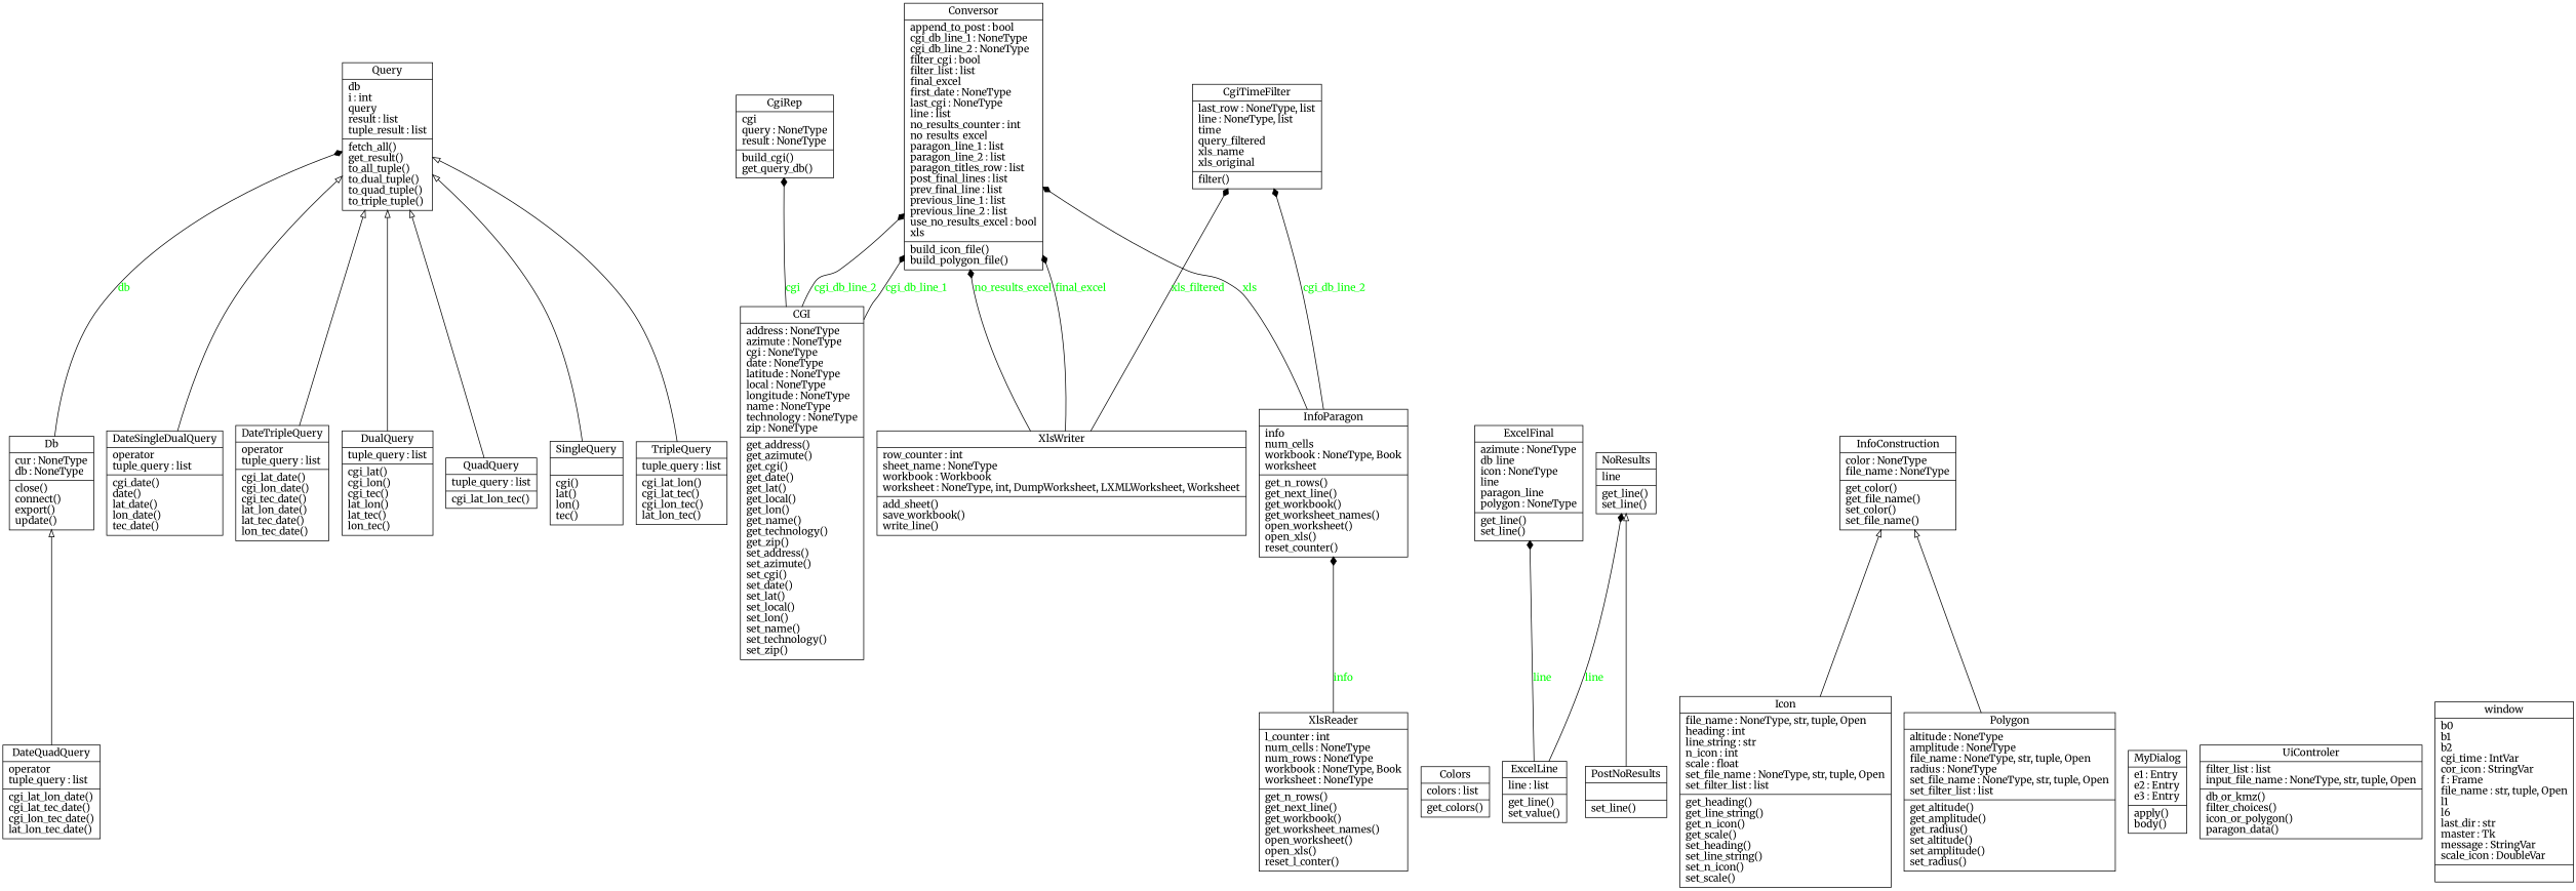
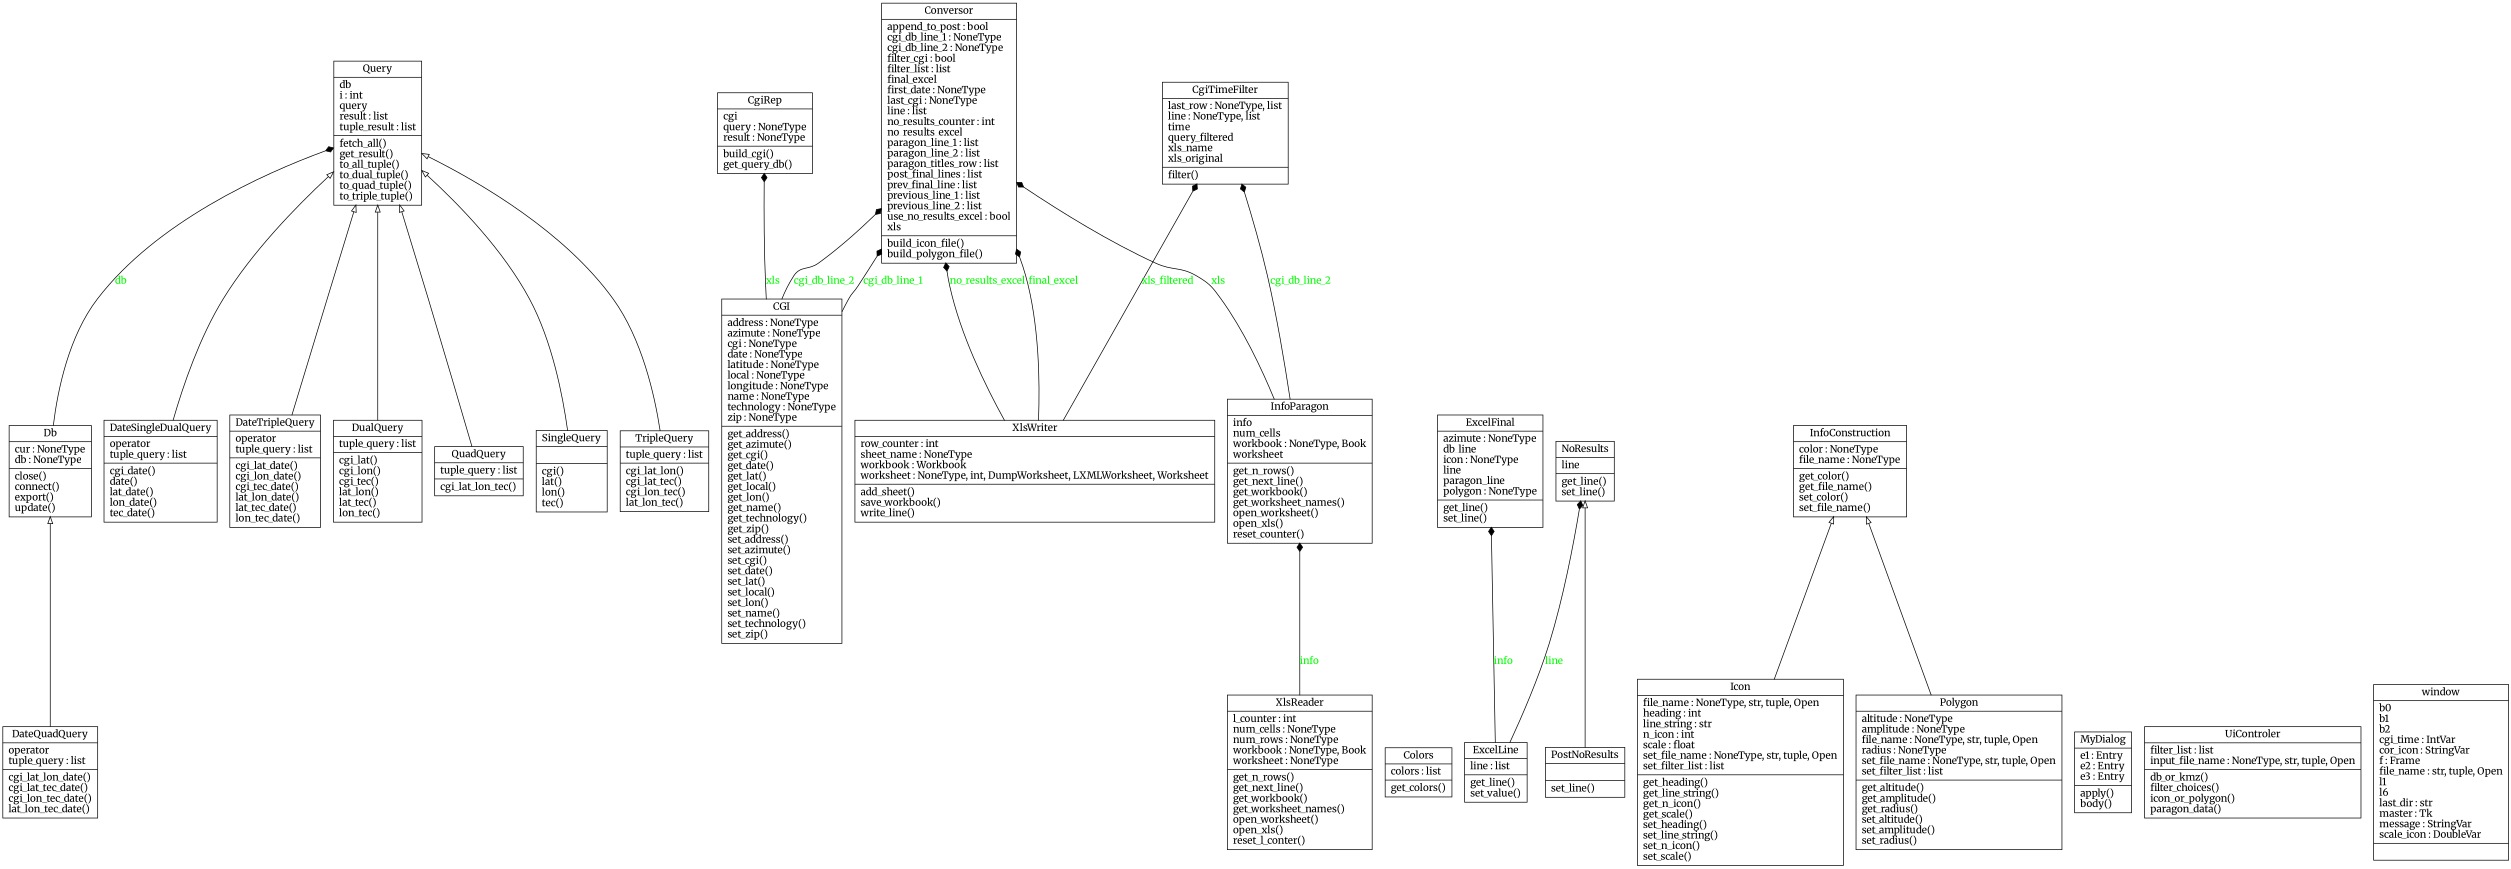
  digraph {
    fontname=Merriweather
    rankdir=BT
    node [fontname=Merriweather shape=record]
    edge [arrowhead=diamond arrowtail=none fontcolor=green fontname=Merriweather style=solid]
    n1 [label="{Query|db\li : int\lquery\lresult : list\ltuple_result : list\l|fetch_all()\lget_result()\lto_all_tuple()\lto_dual_tuple()\lto_quad_tuple()\lto_triple_tuple()\l}"]
    n2 [label="{CGI|address : NoneType\lazimute : NoneType\lcgi : NoneType\ldate : NoneType\llatitude : NoneType\llocal : NoneType\llongitude : NoneType\lname : NoneType\ltechnology : NoneType\lzip : NoneType\l|get_address()\lget_azimute()\lget_cgi()\lget_date()\lget_lat()\lget_local()\lget_lon()\lget_name()\lget_technology()\lget_zip()\lset_address()\lset_azimute()\lset_cgi()\lset_date()\lset_lat()\lset_local()\lset_lon()\lset_name()\lset_technology()\lset_zip()\l}"]
    n3 [label="{CgiRep|cgi\lquery : NoneType\lresult : NoneType\l|build_cgi()\lget_query_db()\l}"]
    n4 [label="{Conversor|append_to_post : bool\lcgi_db_line_1 : NoneType\lcgi_db_line_2 : NoneType\lfilter_cgi : bool\lfilter_list : list\lfinal_excel\lfirst_date : NoneType\llast_cgi : NoneType\lline : list\lno_results_counter : int\lno_results_excel\lparagon_line_1 : list\lparagon_line_2 : list\lparagon_titles_row : list\lpost_final_lines : list\lprev_final_line : list\lprevious_line_1 : list\lprevious_line_2 : list\luse_no_results_excel : bool\lxls\l|build_icon_file()\lbuild_polygon_file()\l}"]
    n5 [label="{CgiTimeFilter|last_row : NoneType, list\lline : NoneType, list\ltime\lquery_filtered\lxls_name\lxls_original\l|filter()\l}"]
    n6 [label="{Colors|colors : list\l|get_colors()\l}"]
    n7 [label="{DateQuadQuery|operator\ltuple_query : list\l|cgi_lat_lon_date()\lcgi_lat_tec_date()\lcgi_lon_tec_date()\llat_lon_tec_date()\l}"]
    n8 [label="{Db|cur : NoneType\ldb : NoneType\l|close()\lconnect()\lexport()\lupdate()\l}"]
    n9 [label="{DateSingleDualQuery|operator\ltuple_query : list\l|cgi_date()\ldate()\llat_date()\llon_date()\ltec_date()\l}"]
    n10 [label="{DateTripleQuery|operator\ltuple_query : list\l|cgi_lat_date()\lcgi_lon_date()\lcgi_tec_date()\llat_lon_date()\llat_tec_date()\llon_tec_date()\l}"]
    n11 [label="{DualQuery|tuple_query : list\l|cgi_lat()\lcgi_lon()\lcgi_tec()\llat_lon()\llat_tec()\llon_tec()\l}"]
    n12 [label="{ExcelFinal|azimute : NoneType\ldb_line\licon : NoneType\lline\lparagon_line\lpolygon : NoneType\l|get_line()\lset_line()\l}"]
    n13 [label="{ExcelLine|line : list\l|get_line()\lset_value()\l}"]
    n14 [label="{NoResults|line\l|get_line()\lset_line()\l}"]
    n15 [label="{Icon|file_name : NoneType, str, tuple, Open\lheading : int\lline_string : str\ln_icon : int\lscale : float\lset_file_name : NoneType, str, tuple, Open\lset_filter_list : list\l|get_heading()\lget_line_string()\lget_n_icon()\lget_scale()\lset_heading()\lset_line_string()\lset_n_icon()\lset_scale()\l}"]
    n16 [label="{InfoConstruction|color : NoneType\lfile_name : NoneType\l|get_color()\lget_file_name()\lset_color()\lset_file_name()\l}"]
    n17 [label="{InfoParagon|info\lnum_cells\lworkbook : NoneType, Book\lworksheet\l|get_n_rows()\lget_next_line()\lget_workbook()\lget_worksheet_names()\lopen_worksheet()\lopen_xls()\lreset_counter()\l}"]
    n18 [label="{MyDialog|e1 : Entry\le2 : Entry\le3 : Entry\l|apply()\lbody()\l}"]
    n19 [label="{Polygon|altitude : NoneType\lamplitude : NoneType\lfile_name : NoneType, str, tuple, Open\lradius : NoneType\lset_file_name : NoneType, str, tuple, Open\lset_filter_list : list\l|get_altitude()\lget_amplitude()\lget_radius()\lset_altitude()\lset_amplitude()\lset_radius()\l}"]
    n20 [label="{PostNoResults|\l|set_line()\l}"]
    n21 [label="{QuadQuery|tuple_query : list\l|cgi_lat_lon_tec()\l}"]
    n22 [label="{SingleQuery|\l|cgi()\llat()\llon()\ltec()\l}"]
    n23 [label="{TripleQuery|tuple_query : list\l|cgi_lat_lon()\lcgi_lat_tec()\lcgi_lon_tec()\llat_lon_tec()\l}"]
    n24 [label="{UiControler|filter_list : list\linput_file_name : NoneType, str, tuple, Open\l|db_or_kmz()\lfilter_choices()\licon_or_polygon()\lparagon_data()\l}"]
    n25 [label="{XlsReader|l_counter : int\lnum_cells : NoneType\lnum_rows : NoneType\lworkbook : NoneType, Book\lworksheet : NoneType\l|get_n_rows()\lget_next_line()\lget_workbook()\lget_worksheet_names()\lopen_worksheet()\lopen_xls()\lreset_l_conter()\l}"]
    n26 [label="{XlsWriter|row_counter : int\lsheet_name : NoneType\lworkbook : Workbook\lworksheet : NoneType, int, DumpWorksheet, LXMLWorksheet, Worksheet\l|add_sheet()\lsave_workbook()\lwrite_line()\l}"]
    n27 [label="{window|b0\lb1\lb2\lcgi_time : IntVar\lcor_icon : StringVar\lf : Frame\lfile_name : str, tuple, Open\ll1\ll6\llast_dir : str\lmaster : Tk\lmessage : StringVar\lscale_icon : DoubleVar\l|}"]
-   n2 -> n3 [label=cgi]
+   n2 -> n3 [label=xls]
    n2 -> n4 [label=cgi_db_line_1]
    n2 -> n4 [label=cgi_db_line_2]
    n7 -> n8 [arrowhead=empty fontcolor="" style=""]
    n8 -> n1 [label=db]
    n9 -> n1 [arrowhead=empty fontcolor="" style=""]
    n10 -> n1 [arrowhead=empty fontcolor="" style=""]
    n11 -> n1 [arrowhead=empty fontcolor="" style=""]
-   n13 -> n12 [label=line]
+   n13 -> n12 [label=info]
    n13 -> n14 [label=line]
    n15 -> n16 [arrowhead=empty fontcolor="" style=""]
    n17 -> n4 [label=xls]
    n17 -> n5 [label=cgi_db_line_2]
    n19 -> n16 [arrowhead=empty fontcolor="" style=""]
    n20 -> n14 [arrowhead=empty fontcolor="" style=""]
    n21 -> n1 [arrowhead=empty fontcolor="" style=""]
    n22 -> n1 [arrowhead=empty fontcolor="" style=""]
    n23 -> n1 [arrowhead=empty fontcolor="" style=""]
    n25 -> n17 [label=info]
    n26 -> n4 [label=no_results_excel]
    n26 -> n4 [label=final_excel]
    n26 -> n5 [label=xls_filtered]
  }
